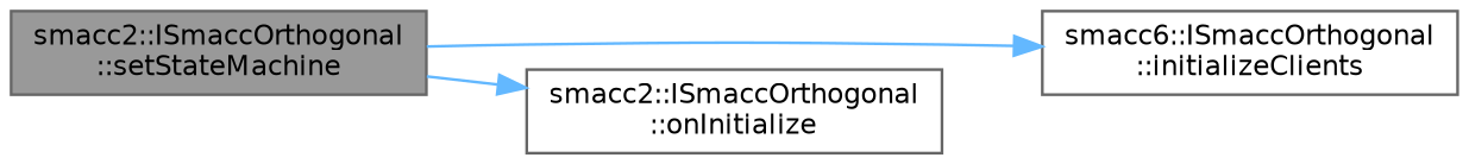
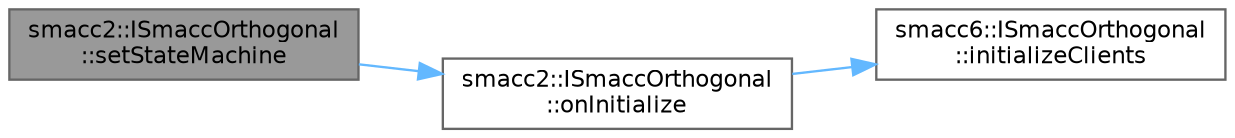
  digraph {
    rankdir=LR
    node [color=grey40 fillcolor=white fontname=Helvetica fontsize=10 shape=box style=filled]
    edge [color=steelblue1 fontname=Helvetica fontsize=10 labelfontname=Helvetica labelfontsize=10 style=solid]
    n1 [color=gray40 fillcolor=grey60 fontcolor=black height=0.2 label="smacc2::ISmaccOrthogonal\l::setStateMachine" width=0.4]
    n2 [height=0.2 label="smacc6::ISmaccOrthogonal\l::initializeClients" width=0.4]
    n3 [height=0.2 label="smacc2::ISmaccOrthogonal\l::onInitialize" width=0.4]
-   n1 -> n2
+   n3 -> n2
    n1 -> n3
  }
